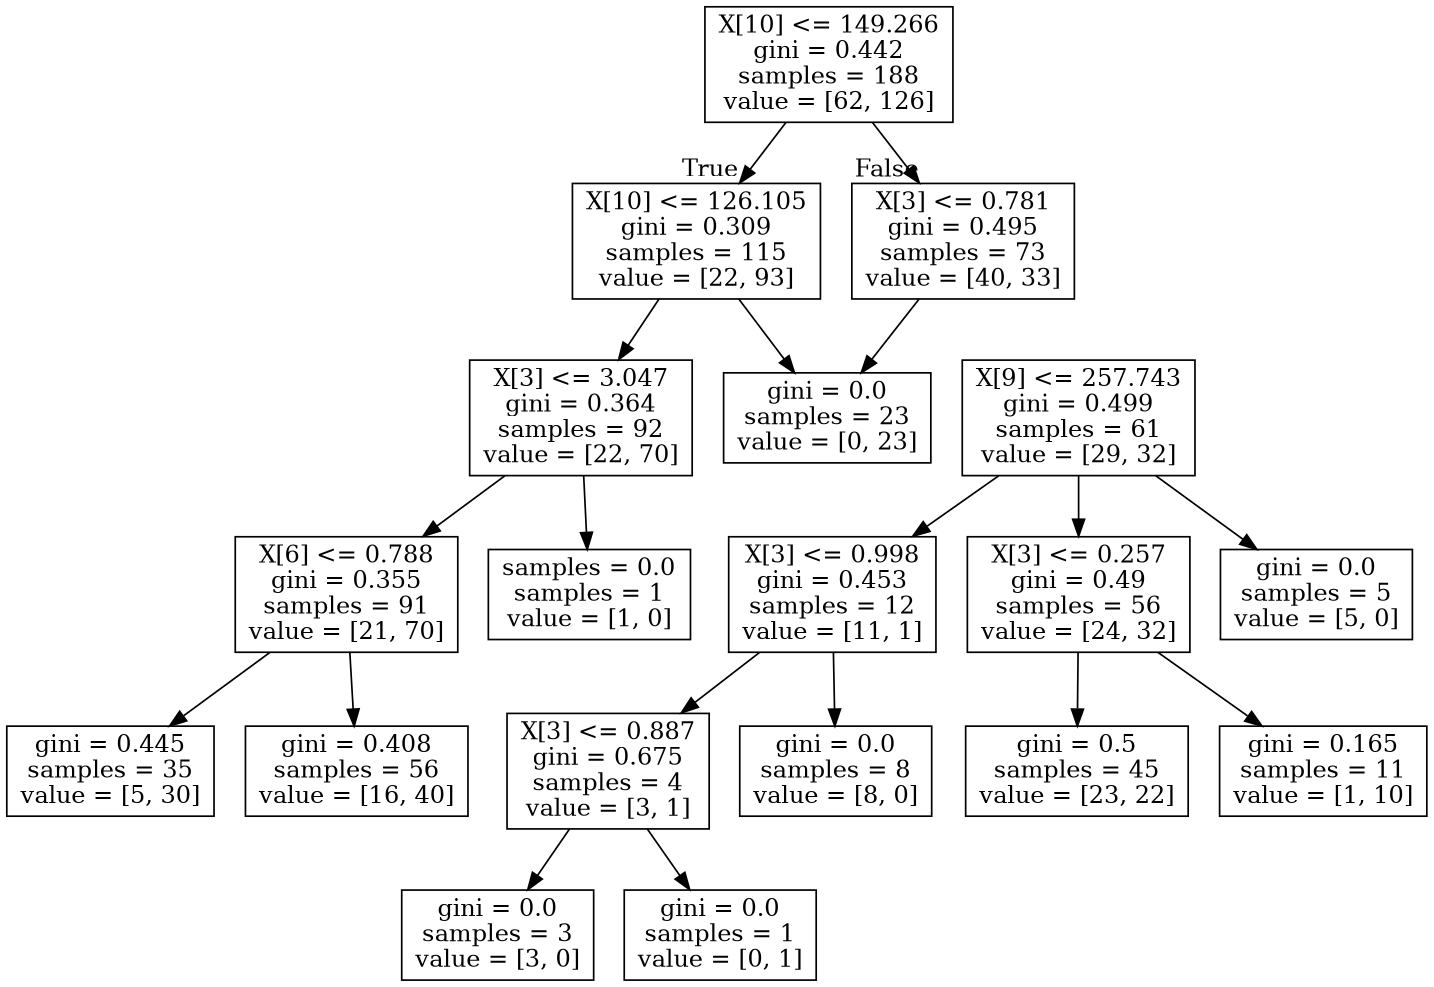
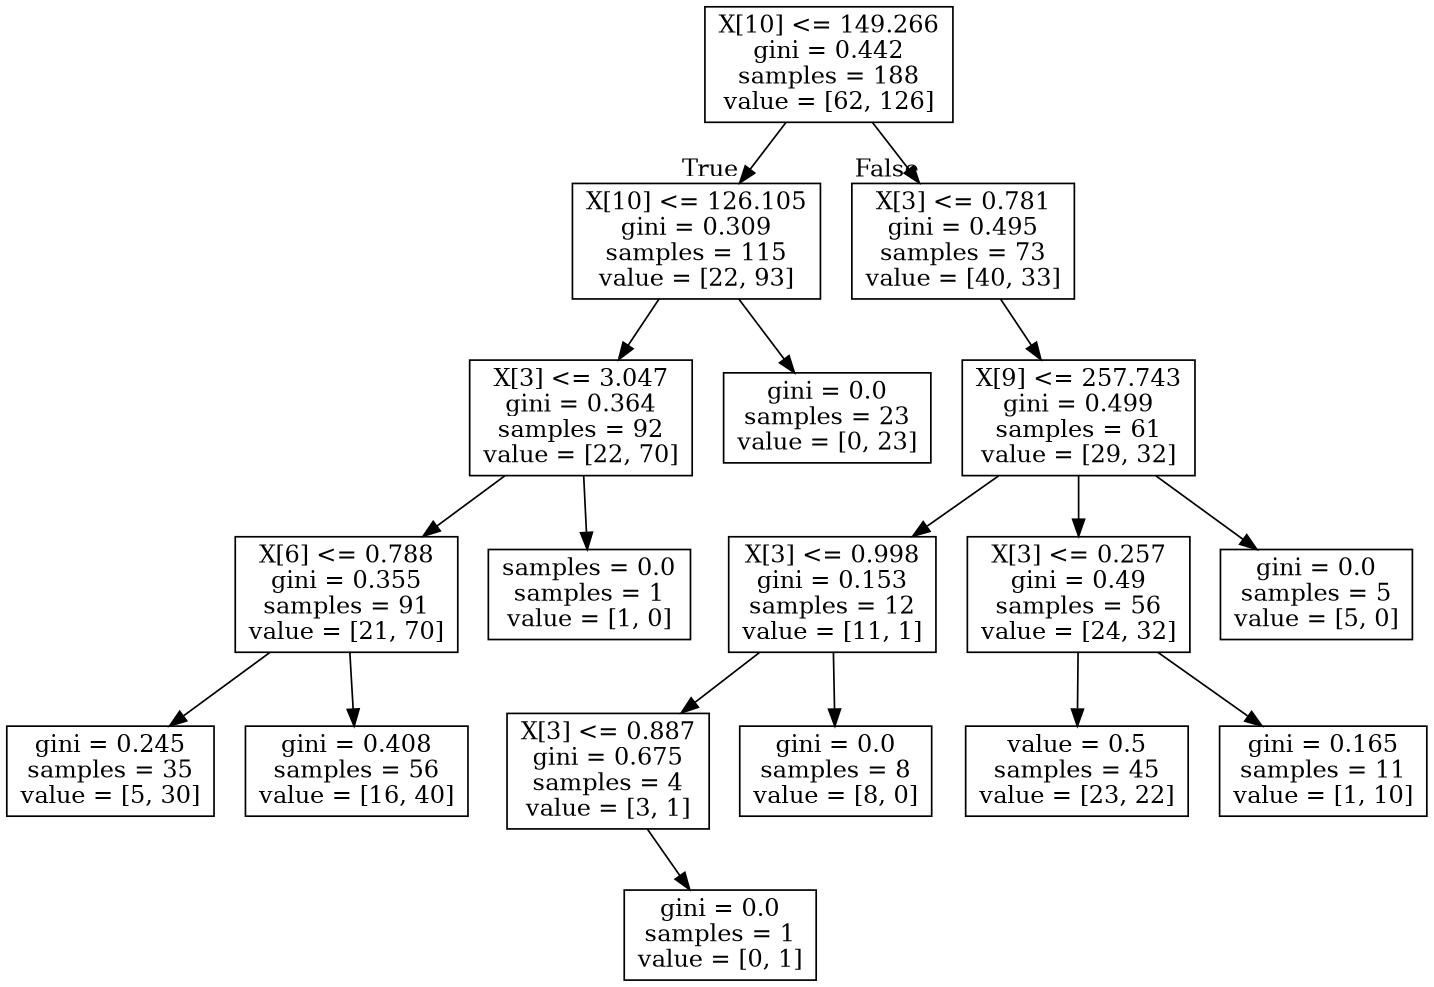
  digraph {
    node [shape=box]
    n1 [label="X[10] <= 149.266\ngini = 0.442\nsamples = 188\nvalue = [62, 126]"]
    n2 [label="X[10] <= 126.105\ngini = 0.309\nsamples = 115\nvalue = [22, 93]"]
    n3 [label="X[3] <= 0.781\ngini = 0.495\nsamples = 73\nvalue = [40, 33]"]
    n4 [label="X[3] <= 3.047\ngini = 0.364\nsamples = 92\nvalue = [22, 70]"]
    n5 [label="gini = 0.0\nsamples = 23\nvalue = [0, 23]"]
    n6 [label="X[9] <= 257.743\ngini = 0.499\nsamples = 61\nvalue = [29, 32]"]
    n7 [label="X[6] <= 0.788\ngini = 0.355\nsamples = 91\nvalue = [21, 70]"]
    n8 [label="samples = 0.0\nsamples = 1\nvalue = [1, 0]"]
-   n9 [label="gini = 0.445\nsamples = 35\nvalue = [5, 30]"]
+   n9 [label="gini = 0.245\nsamples = 35\nvalue = [5, 30]"]
    n10 [label="gini = 0.408\nsamples = 56\nvalue = [16, 40]"]
-   n11 [label="X[3] <= 0.998\ngini = 0.453\nsamples = 12\nvalue = [11, 1]"]
+   n11 [label="X[3] <= 0.998\ngini = 0.153\nsamples = 12\nvalue = [11, 1]"]
    n12 [label="X[3] <= 0.257\ngini = 0.49\nsamples = 56\nvalue = [24, 32]"]
    n13 [label="gini = 0.0\nsamples = 5\nvalue = [5, 0]"]
    n14 [label="X[3] <= 0.887\ngini = 0.675\nsamples = 4\nvalue = [3, 1]"]
    n15 [label="gini = 0.0\nsamples = 8\nvalue = [8, 0]"]
-   n16 [label="gini = 0.5\nsamples = 45\nvalue = [23, 22]"]
+   n16 [label="value = 0.5\nsamples = 45\nvalue = [23, 22]"]
    n17 [label="gini = 0.165\nsamples = 11\nvalue = [1, 10]"]
-   n18 [label="gini = 0.0\nsamples = 3\nvalue = [3, 0]"]
    n19 [label="gini = 0.0\nsamples = 1\nvalue = [0, 1]"]
    n1 -> n2 [headlabel=True labelangle=45 labeldistance=2.5]
    n1 -> n3 [headlabel=False labelangle=-45 labeldistance=2.5]
    n2 -> n4
    n2 -> n5
-   n3 -> n5
+   n3 -> n6
    n4 -> n7
    n4 -> n8
    n6 -> n11
    n6 -> n12
    n6 -> n13
    n7 -> n9
    n7 -> n10
    n11 -> n14
    n11 -> n15
    n12 -> n16
    n12 -> n17
-   n14 -> n18
    n14 -> n19
  }
